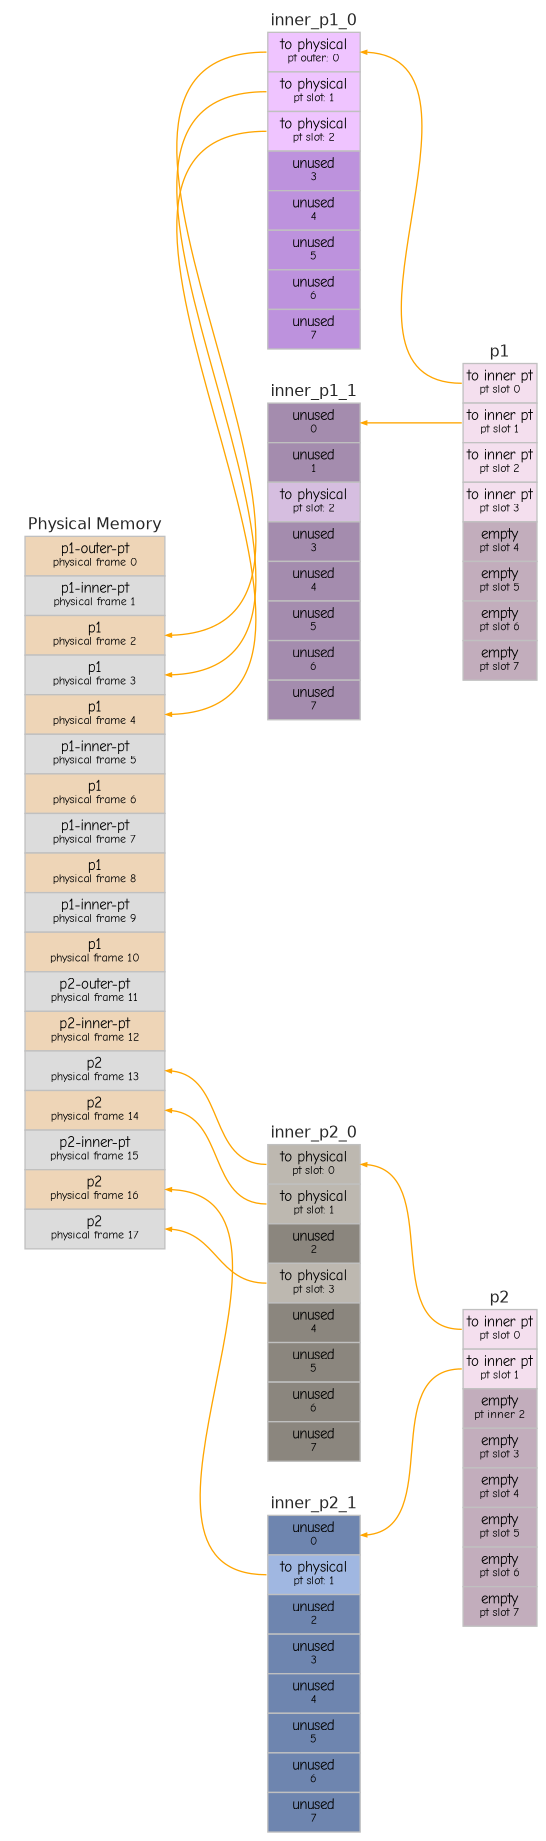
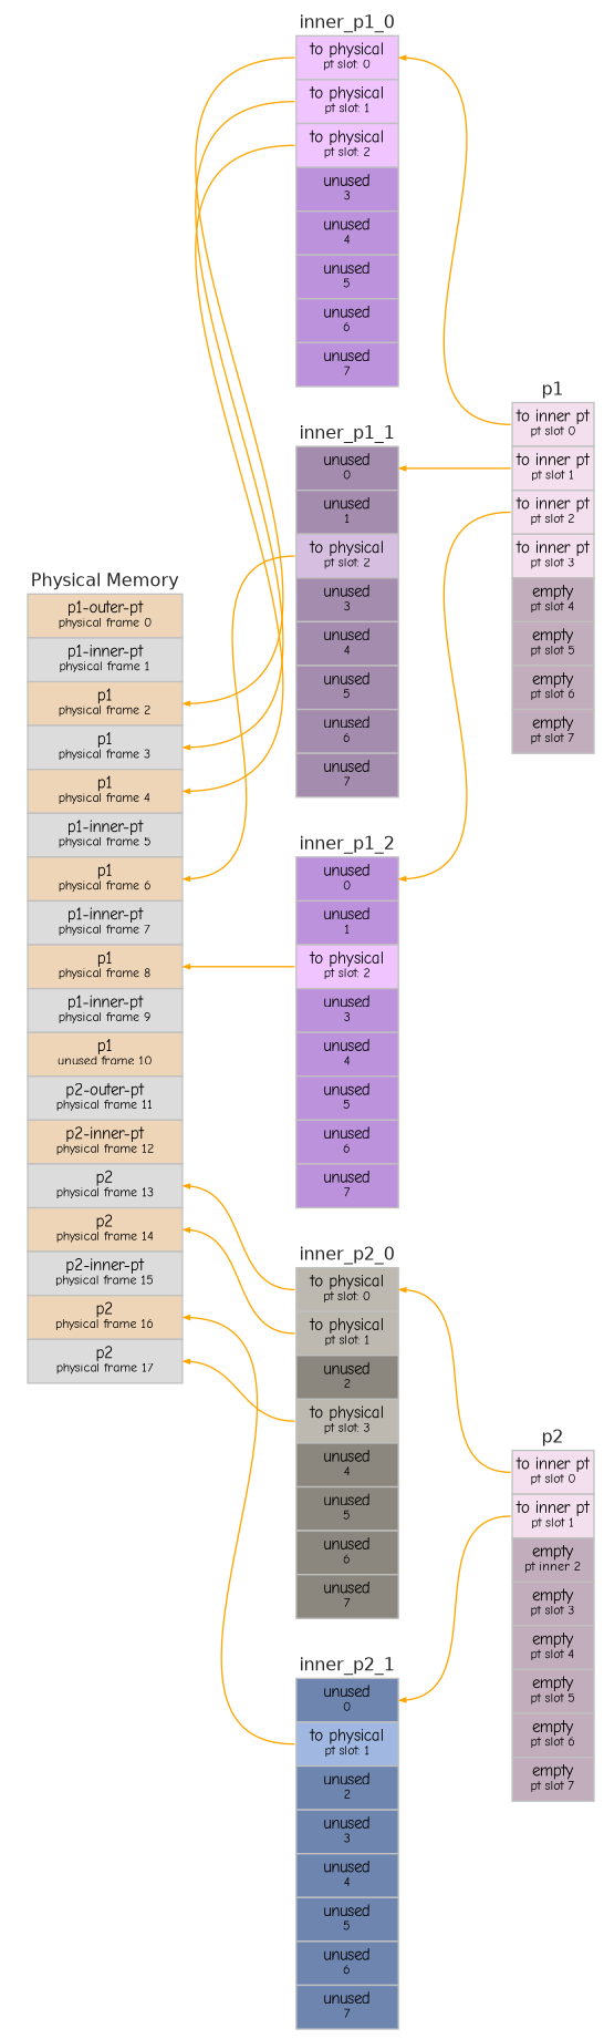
  digraph {
    fontname="Comic Neue"
    rankdir=LR
    ranksep=1.0
    node [fontname="Comic Neue" fontsize=8 margin="0.04 0.04" shape=none]
    edge [arrowsize=0.4 color=orange fontname="Comic Neue" headclip=true headport=0 tailclip=true tailport=1]
-   n1 [label=<<table border="0.1" cellborder="1" cellspacing="0"><TR><TD border="0.0" ><font face="helvetica" color="grey15" point-size="12">Physical Memory</font></TD></TR><tr><td align="text" color="grey" bgcolor="bisque2" height="30" port="0"><font point-size="11">p1-outer-pt</font><br></br><font point-size="9">physical frame 0</font></td></tr><tr><td align="text" color="grey" bgcolor="gainsboro" height="30" port="1"><font point-size="11">p1-inner-pt</font><br></br><font point-size="9">physical frame 1</font></td></tr><tr><td align="text" color="grey" bgcolor="bisque2" height="30" port="2"><font point-size="11">p1</font><br></br><font point-size="9">physical frame 2</font></td></tr><tr><td align="text" color="grey" bgcolor="gainsboro" height="30" port="3"><font point-size="11">p1</font><br></br><font point-size="9">physical frame 3</font></td></tr><tr><td align="text" color="grey" bgcolor="bisque2" height="30" port="4"><font point-size="11">p1</font><br></br><font point-size="9">physical frame 4</font></td></tr><tr><td align="text" color="grey" bgcolor="gainsboro" height="30" port="5"><font point-size="11">p1-inner-pt</font><br></br><font point-size="9">physical frame 5</font></td></tr><tr><td align="text" color="grey" bgcolor="bisque2" height="30" port="6"><font point-size="11">p1</font><br></br><font point-size="9">physical frame 6</font></td></tr><tr><td align="text" color="grey" bgcolor="gainsboro" height="30" port="7"><font point-size="11">p1-inner-pt</font><br></br><font point-size="9">physical frame 7</font></td></tr><tr><td align="text" color="grey" bgcolor="bisque2" height="30" port="8"><font point-size="11">p1</font><br></br><font point-size="9">physical frame 8</font></td></tr><tr><td align="text" color="grey" bgcolor="gainsboro" height="30" port="9"><font point-size="11">p1-inner-pt</font><br></br><font point-size="9">physical frame 9</font></td></tr><tr><td align="text" color="grey" bgcolor="bisque2" height="30" port="10"><font point-size="11">p1</font><br></br><font point-size="9">physical frame 10</font></td></tr><tr><td align="text" color="grey" bgcolor="gainsboro" height="30" port="11"><font point-size="11">p2-outer-pt</font><br></br><font point-size="9">physical frame 11</font></td></tr><tr><td align="text" color="grey" bgcolor="bisque2" height="30" port="12"><font point-size="11">p2-inner-pt</font><br></br><font point-size="9">physical frame 12</font></td></tr><tr><td align="text" color="grey" bgcolor="gainsboro" height="30" port="13"><font point-size="11">p2</font><br></br><font point-size="9">physical frame 13</font></td></tr><tr><td align="text" color="grey" bgcolor="bisque2" height="30" port="14"><font point-size="11">p2</font><br></br><font point-size="9">physical frame 14</font></td></tr><tr><td align="text" color="grey" bgcolor="gainsboro" height="30" port="15"><font point-size="11">p2-inner-pt</font><br></br><font point-size="9">physical frame 15</font></td></tr><tr><td align="text" color="grey" bgcolor="bisque2" height="30" port="16"><font point-size="11">p2</font><br></br><font point-size="9">physical frame 16</font></td></tr><tr><td align="text" color="grey" bgcolor="gainsboro" height="30" port="17"><font point-size="11">p2</font><br></br><font point-size="9">physical frame 17</font></td></tr></table>> width=0.8]
-   n2 [label=<<table border="0.1" cellborder="1" cellspacing="0"><TR><TD border="0.0" ><font face="helvetica" color="grey15" point-size="12">inner_p1_0</font></TD></TR><tr><td align="text" color="grey" bgcolor="#efc4ff" height="30" port="0"><font point-size="11">to physical</font><br></br><font point-size="9">pt outer: 0</font></td></tr><tr><td align="text" color="grey" bgcolor="#efc4ff" height="30" port="1"><font point-size="11">to physical</font><br></br><font point-size="9">pt slot: 1</font></td></tr><tr><td align="text" color="grey" bgcolor="#efc4ff" height="30" port="2"><font point-size="11">to physical</font><br></br><font point-size="9">pt slot: 2</font></td></tr><tr><td align="text" color="grey" bgcolor="#bd92dd" height="30" port="3"><font point-size="11">unused</font><br></br><font point-size="9">3</font></td></tr><tr><td align="text" color="grey" bgcolor="#bd92dd" height="30" port="4"><font point-size="11">unused</font><br></br><font point-size="9">4</font></td></tr><tr><td align="text" color="grey" bgcolor="#bd92dd" height="30" port="5"><font point-size="11">unused</font><br></br><font point-size="9">5</font></td></tr><tr><td align="text" color="grey" bgcolor="#bd92dd" height="30" port="6"><font point-size="11">unused</font><br></br><font point-size="9">6</font></td></tr><tr><td align="text" color="grey" bgcolor="#bd92dd" height="30" port="7"><font point-size="11">unused</font><br></br><font point-size="9">7</font></td></tr></table>> width=0.8]
+   n1 [label=<<table border="0.1" cellborder="1" cellspacing="0"><TR><TD border="0.0" ><font face="helvetica" color="grey15" point-size="12">Physical Memory</font></TD></TR><tr><td align="text" color="grey" bgcolor="bisque2" height="30" port="0"><font point-size="11">p1-outer-pt</font><br></br><font point-size="9">physical frame 0</font></td></tr><tr><td align="text" color="grey" bgcolor="gainsboro" height="30" port="1"><font point-size="11">p1-inner-pt</font><br></br><font point-size="9">physical frame 1</font></td></tr><tr><td align="text" color="grey" bgcolor="bisque2" height="30" port="2"><font point-size="11">p1</font><br></br><font point-size="9">physical frame 2</font></td></tr><tr><td align="text" color="grey" bgcolor="gainsboro" height="30" port="3"><font point-size="11">p1</font><br></br><font point-size="9">physical frame 3</font></td></tr><tr><td align="text" color="grey" bgcolor="bisque2" height="30" port="4"><font point-size="11">p1</font><br></br><font point-size="9">physical frame 4</font></td></tr><tr><td align="text" color="grey" bgcolor="gainsboro" height="30" port="5"><font point-size="11">p1-inner-pt</font><br></br><font point-size="9">physical frame 5</font></td></tr><tr><td align="text" color="grey" bgcolor="bisque2" height="30" port="6"><font point-size="11">p1</font><br></br><font point-size="9">physical frame 6</font></td></tr><tr><td align="text" color="grey" bgcolor="gainsboro" height="30" port="7"><font point-size="11">p1-inner-pt</font><br></br><font point-size="9">physical frame 7</font></td></tr><tr><td align="text" color="grey" bgcolor="bisque2" height="30" port="8"><font point-size="11">p1</font><br></br><font point-size="9">physical frame 8</font></td></tr><tr><td align="text" color="grey" bgcolor="gainsboro" height="30" port="9"><font point-size="11">p1-inner-pt</font><br></br><font point-size="9">physical frame 9</font></td></tr><tr><td align="text" color="grey" bgcolor="bisque2" height="30" port="10"><font point-size="11">p1</font><br></br><font point-size="9">unused frame 10</font></td></tr><tr><td align="text" color="grey" bgcolor="gainsboro" height="30" port="11"><font point-size="11">p2-outer-pt</font><br></br><font point-size="9">physical frame 11</font></td></tr><tr><td align="text" color="grey" bgcolor="bisque2" height="30" port="12"><font point-size="11">p2-inner-pt</font><br></br><font point-size="9">physical frame 12</font></td></tr><tr><td align="text" color="grey" bgcolor="gainsboro" height="30" port="13"><font point-size="11">p2</font><br></br><font point-size="9">physical frame 13</font></td></tr><tr><td align="text" color="grey" bgcolor="bisque2" height="30" port="14"><font point-size="11">p2</font><br></br><font point-size="9">physical frame 14</font></td></tr><tr><td align="text" color="grey" bgcolor="gainsboro" height="30" port="15"><font point-size="11">p2-inner-pt</font><br></br><font point-size="9">physical frame 15</font></td></tr><tr><td align="text" color="grey" bgcolor="bisque2" height="30" port="16"><font point-size="11">p2</font><br></br><font point-size="9">physical frame 16</font></td></tr><tr><td align="text" color="grey" bgcolor="gainsboro" height="30" port="17"><font point-size="11">p2</font><br></br><font point-size="9">physical frame 17</font></td></tr></table>> width=0.8]
+   n2 [label=<<table border="0.1" cellborder="1" cellspacing="0"><TR><TD border="0.0" ><font face="helvetica" color="grey15" point-size="12">inner_p1_0</font></TD></TR><tr><td align="text" color="grey" bgcolor="#efc4ff" height="30" port="0"><font point-size="11">to physical</font><br></br><font point-size="9">pt slot: 0</font></td></tr><tr><td align="text" color="grey" bgcolor="#efc4ff" height="30" port="1"><font point-size="11">to physical</font><br></br><font point-size="9">pt slot: 1</font></td></tr><tr><td align="text" color="grey" bgcolor="#efc4ff" height="30" port="2"><font point-size="11">to physical</font><br></br><font point-size="9">pt slot: 2</font></td></tr><tr><td align="text" color="grey" bgcolor="#bd92dd" height="30" port="3"><font point-size="11">unused</font><br></br><font point-size="9">3</font></td></tr><tr><td align="text" color="grey" bgcolor="#bd92dd" height="30" port="4"><font point-size="11">unused</font><br></br><font point-size="9">4</font></td></tr><tr><td align="text" color="grey" bgcolor="#bd92dd" height="30" port="5"><font point-size="11">unused</font><br></br><font point-size="9">5</font></td></tr><tr><td align="text" color="grey" bgcolor="#bd92dd" height="30" port="6"><font point-size="11">unused</font><br></br><font point-size="9">6</font></td></tr><tr><td align="text" color="grey" bgcolor="#bd92dd" height="30" port="7"><font point-size="11">unused</font><br></br><font point-size="9">7</font></td></tr></table>> width=0.8]
    n3 [label=<<table border="0.1" cellborder="1" cellspacing="0"><TR><TD border="0.0" ><font face="helvetica" color="grey15" point-size="12">inner_p1_1</font></TD></TR><tr><td align="text" color="grey" bgcolor="#a48cae" height="30" port="0"><font point-size="11">unused</font><br></br><font point-size="9">0</font></td></tr><tr><td align="text" color="grey" bgcolor="#a48cae" height="30" port="1"><font point-size="11">unused</font><br></br><font point-size="9">1</font></td></tr><tr><td align="text" color="grey" bgcolor="#d6bee0" height="30" port="2"><font point-size="11">to physical</font><br></br><font point-size="9">pt slot: 2</font></td></tr><tr><td align="text" color="grey" bgcolor="#a48cae" height="30" port="3"><font point-size="11">unused</font><br></br><font point-size="9">3</font></td></tr><tr><td align="text" color="grey" bgcolor="#a48cae" height="30" port="4"><font point-size="11">unused</font><br></br><font point-size="9">4</font></td></tr><tr><td align="text" color="grey" bgcolor="#a48cae" height="30" port="5"><font point-size="11">unused</font><br></br><font point-size="9">5</font></td></tr><tr><td align="text" color="grey" bgcolor="#a48cae" height="30" port="6"><font point-size="11">unused</font><br></br><font point-size="9">6</font></td></tr><tr><td align="text" color="grey" bgcolor="#a48cae" height="30" port="7"><font point-size="11">unused</font><br></br><font point-size="9">7</font></td></tr></table>> width=0.8]
+   n4 [label=<<table border="0.1" cellborder="1" cellspacing="0"><TR><TD border="0.0" ><font face="helvetica" color="grey15" point-size="12">inner_p1_2</font></TD></TR><tr><td align="text" color="grey" bgcolor="#bd92dd" height="30" port="0"><font point-size="11">unused</font><br></br><font point-size="9">0</font></td></tr><tr><td align="text" color="grey" bgcolor="#bd92dd" height="30" port="1"><font point-size="11">unused</font><br></br><font point-size="9">1</font></td></tr><tr><td align="text" color="grey" bgcolor="#efc4ff" height="30" port="2"><font point-size="11">to physical</font><br></br><font point-size="9">pt slot: 2</font></td></tr><tr><td align="text" color="grey" bgcolor="#bd92dd" height="30" port="3"><font point-size="11">unused</font><br></br><font point-size="9">3</font></td></tr><tr><td align="text" color="grey" bgcolor="#bd92dd" height="30" port="4"><font point-size="11">unused</font><br></br><font point-size="9">4</font></td></tr><tr><td align="text" color="grey" bgcolor="#bd92dd" height="30" port="5"><font point-size="11">unused</font><br></br><font point-size="9">5</font></td></tr><tr><td align="text" color="grey" bgcolor="#bd92dd" height="30" port="6"><font point-size="11">unused</font><br></br><font point-size="9">6</font></td></tr><tr><td align="text" color="grey" bgcolor="#bd92dd" height="30" port="7"><font point-size="11">unused</font><br></br><font point-size="9">7</font></td></tr></table>> width=0.8]
    n5 [label=<<table border="0.1" cellborder="1" cellspacing="0"><TR><TD border="0.0" ><font face="helvetica" color="grey15" point-size="12">inner_p2_0</font></TD></TR><tr><td align="text" color="grey" bgcolor="#bdb8b0" height="30" port="0"><font point-size="11">to physical</font><br></br><font point-size="9">pt slot: 0</font></td></tr><tr><td align="text" color="grey" bgcolor="#bdb8b0" height="30" port="1"><font point-size="11">to physical</font><br></br><font point-size="9">pt slot: 1</font></td></tr><tr><td align="text" color="grey" bgcolor="#8b867e" height="30" port="2"><font point-size="11">unused</font><br></br><font point-size="9">2</font></td></tr><tr><td align="text" color="grey" bgcolor="#bdb8b0" height="30" port="3"><font point-size="11">to physical</font><br></br><font point-size="9">pt slot: 3</font></td></tr><tr><td align="text" color="grey" bgcolor="#8b867e" height="30" port="4"><font point-size="11">unused</font><br></br><font point-size="9">4</font></td></tr><tr><td align="text" color="grey" bgcolor="#8b867e" height="30" port="5"><font point-size="11">unused</font><br></br><font point-size="9">5</font></td></tr><tr><td align="text" color="grey" bgcolor="#8b867e" height="30" port="6"><font point-size="11">unused</font><br></br><font point-size="9">6</font></td></tr><tr><td align="text" color="grey" bgcolor="#8b867e" height="30" port="7"><font point-size="11">unused</font><br></br><font point-size="9">7</font></td></tr></table>> width=0.8]
    n6 [label=<<table border="0.1" cellborder="1" cellspacing="0"><TR><TD border="0.0" ><font face="helvetica" color="grey15" point-size="12">inner_p2_1</font></TD></TR><tr><td align="text" color="grey" bgcolor="#6e85af" height="30" port="0"><font point-size="11">unused</font><br></br><font point-size="9">0</font></td></tr><tr><td align="text" color="grey" bgcolor="#a0b7e1" height="30" port="1"><font point-size="11">to physical</font><br></br><font point-size="9">pt slot: 1</font></td></tr><tr><td align="text" color="grey" bgcolor="#6e85af" height="30" port="2"><font point-size="11">unused</font><br></br><font point-size="9">2</font></td></tr><tr><td align="text" color="grey" bgcolor="#6e85af" height="30" port="3"><font point-size="11">unused</font><br></br><font point-size="9">3</font></td></tr><tr><td align="text" color="grey" bgcolor="#6e85af" height="30" port="4"><font point-size="11">unused</font><br></br><font point-size="9">4</font></td></tr><tr><td align="text" color="grey" bgcolor="#6e85af" height="30" port="5"><font point-size="11">unused</font><br></br><font point-size="9">5</font></td></tr><tr><td align="text" color="grey" bgcolor="#6e85af" height="30" port="6"><font point-size="11">unused</font><br></br><font point-size="9">6</font></td></tr><tr><td align="text" color="grey" bgcolor="#6e85af" height="30" port="7"><font point-size="11">unused</font><br></br><font point-size="9">7</font></td></tr></table>> width=0.8]
    n7 [label=<<table border="0.1" cellborder="1" cellspacing="0"><TR><TD border="0.0" ><font face="helvetica" color="grey15" point-size="12">p1</font></TD></TR><tr><td align="text" color="grey" bgcolor="#f4dfee" height="30" port="0"><font point-size="11">to inner pt</font><br></br><font point-size="9">pt slot 0</font></td></tr><tr><td align="text" color="grey" bgcolor="#f4dfee" height="30" port="1"><font point-size="11">to inner pt</font><br></br><font point-size="9">pt slot 1</font></td></tr><tr><td align="text" color="grey" bgcolor="#f4dfee" height="30" port="2"><font point-size="11">to inner pt</font><br></br><font point-size="9">pt slot 2</font></td></tr><tr><td align="text" color="grey" bgcolor="#f4dfee" height="30" port="3"><font point-size="11">to inner pt</font><br></br><font point-size="9">pt slot 3</font></td></tr><tr><td align="text" color="grey" bgcolor="#c2adbc" height="30" port="4"><font point-size="11">empty</font><br></br><font point-size="9">pt slot 4</font></td></tr><tr><td align="text" color="grey" bgcolor="#c2adbc" height="30" port="5"><font point-size="11">empty</font><br></br><font point-size="9">pt slot 5</font></td></tr><tr><td align="text" color="grey" bgcolor="#c2adbc" height="30" port="6"><font point-size="11">empty</font><br></br><font point-size="9">pt slot 6</font></td></tr><tr><td align="text" color="grey" bgcolor="#c2adbc" height="30" port="7"><font point-size="11">empty</font><br></br><font point-size="9">pt slot 7</font></td></tr></table>> width=0.8]
    n8 [label=<<table border="0.1" cellborder="1" cellspacing="0"><TR><TD border="0.0" ><font face="helvetica" color="grey15" point-size="12">p2</font></TD></TR><tr><td align="text" color="grey" bgcolor="#f4dfee" height="30" port="0"><font point-size="11">to inner pt</font><br></br><font point-size="9">pt slot 0</font></td></tr><tr><td align="text" color="grey" bgcolor="#f4dfee" height="30" port="1"><font point-size="11">to inner pt</font><br></br><font point-size="9">pt slot 1</font></td></tr><tr><td align="text" color="grey" bgcolor="#c2adbc" height="30" port="2"><font point-size="11">empty</font><br></br><font point-size="9">pt inner 2</font></td></tr><tr><td align="text" color="grey" bgcolor="#c2adbc" height="30" port="3"><font point-size="11">empty</font><br></br><font point-size="9">pt slot 3</font></td></tr><tr><td align="text" color="grey" bgcolor="#c2adbc" height="30" port="4"><font point-size="11">empty</font><br></br><font point-size="9">pt slot 4</font></td></tr><tr><td align="text" color="grey" bgcolor="#c2adbc" height="30" port="5"><font point-size="11">empty</font><br></br><font point-size="9">pt slot 5</font></td></tr><tr><td align="text" color="grey" bgcolor="#c2adbc" height="30" port="6"><font point-size="11">empty</font><br></br><font point-size="9">pt slot 6</font></td></tr><tr><td align="text" color="grey" bgcolor="#c2adbc" height="30" port="7"><font point-size="11">empty</font><br></br><font point-size="9">pt slot 7</font></td></tr></table>> width=0.8]
    subgraph sub_1 {
      rank=source
      n1
    }
    subgraph sub_2 {
      rank=middle
      n2
      n3
+     n4
      n5
      n6
    }
    subgraph sub_3 {
      rank=sink
      n7
      n8
    }
    n2 -> n1 [headport=2 tailport=0]
    n2 -> n1 [headport=3]
    n2 -> n1 [headport=4 tailport=2]
+   n3 -> n1 [headport=6 tailport=2]
+   n4 -> n1 [headport=8 tailport=2]
    n5 -> n1 [headport=13 tailport=0]
    n5 -> n1 [headport=14]
    n5 -> n1 [headport=17 tailport=3]
    n6 -> n1 [headport=16]
    n7 -> n2 [tailport=0]
    n7 -> n3
+   n7 -> n4 [tailport=2]
    n8 -> n5 [tailport=0]
    n8 -> n6
  }
